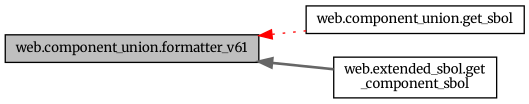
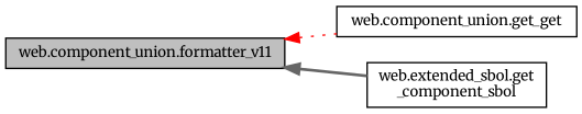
  digraph {
    fontname=Merriweather
    rankdir=LR
    node [color=black fillcolor=white fontname=Merriweather fontsize=10 shape=record style=filled]
    edge [dir=back fontname=Merriweather fontsize=10 labelfontname=Helvetica labelfontsize=10]
-   n1 [fillcolor=grey75 fontcolor=black height=0.2 label="web.component_union.formatter_v61" width=0.4]
-   n2 [height=0.2 label="web.component_union.get_sbol" width=0.4]
+   n1 [fillcolor=grey75 fontcolor=black height=0.2 label="web.component_union.formatter_v11" width=0.4]
+   n2 [height=0.2 label="web.component_union.get_get" width=0.4]
    n3 [height=0.2 label="web.extended_sbol.get\l_component_sbol" width=0.4]
    n1 -> n2 [color=red style=dotted]
    n1 -> n3 [color=gray40 style=bold]
  }
